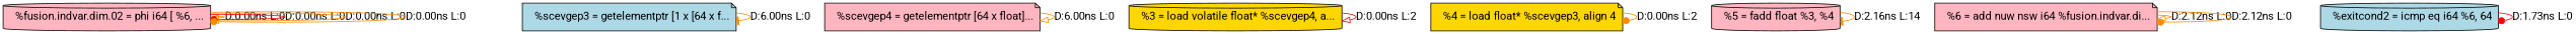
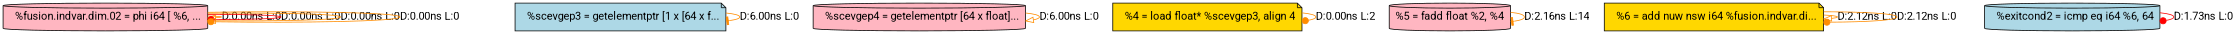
  digraph {
    fontname=Roboto
    node [fillcolor=lightpink fontname=Roboto shape=cylinder style=filled]
    edge [arrowhead=onormal color=darkorange fontname=Roboto]
    n1 [label="  %fusion.indvar.dim.02 = phi i64 [ %6, ..."]
    n2 [fillcolor=lightblue label="  %scevgep3 = getelementptr [1 x [64 x f..." shape=note]
-   n3 [label="  %scevgep4 = getelementptr [64 x float]..." shape=note]
-   n4 [fillcolor=gold label="  %3 = load volatile float* %scevgep4, a..."]
+   n3 [label="  %scevgep4 = getelementptr [64 x float]..."]
    n5 [fillcolor=gold label="  %4 = load float* %scevgep3, align 4" shape=note]
-   n6 [label="  %5 = fadd float %3, %4"]
-   n7 [label="  %6 = add nuw nsw i64 %fusion.indvar.di..." shape=note]
+   n6 [label="%5 = fadd float %2, %4"]
+   n7 [fillcolor=gold label="  %6 = add nuw nsw i64 %fusion.indvar.di..." shape=note]
    n8 [fillcolor=lightblue label="  %exitcond2 = icmp eq i64 %6, 64"]
    n1 -> n1 [label="D:0.00ns L:0"]
    n1 -> n1 [arrowhead=dot color=red label="D:0.00ns L:0"]
    n1 -> n1 [label="D:0.00ns L:0"]
    n1 -> n1 [arrowhead=dot label="D:0.00ns L:0"]
    n2 -> n2 [arrowhead=tee label="D:6.00ns L:0"]
    n3 -> n3 [label="D:6.00ns L:0"]
-   n4 -> n4 [color=red label="D:0.00ns L:2"]
    n5 -> n5 [arrowhead=dot label="D:0.00ns L:2"]
    n6 -> n6 [arrowhead=tee label="D:2.16ns L:14"]
    n7 -> n7 [label="D:2.12ns L:0"]
    n7 -> n7 [arrowhead=dot label="D:2.12ns L:0"]
    n8 -> n8 [arrowhead=dot color=red label="D:1.73ns L:0"]
  }
